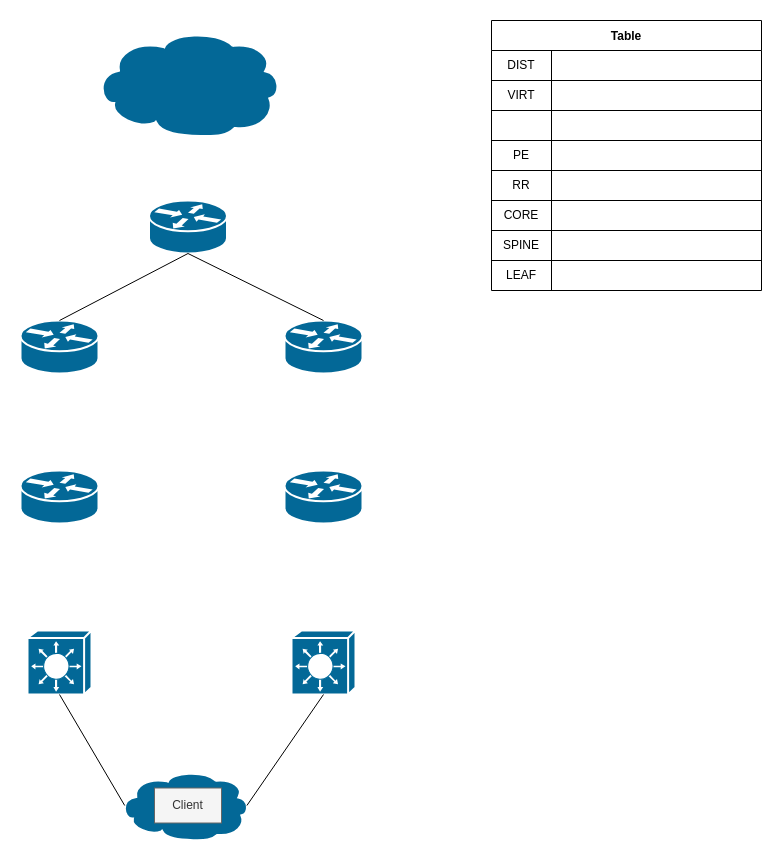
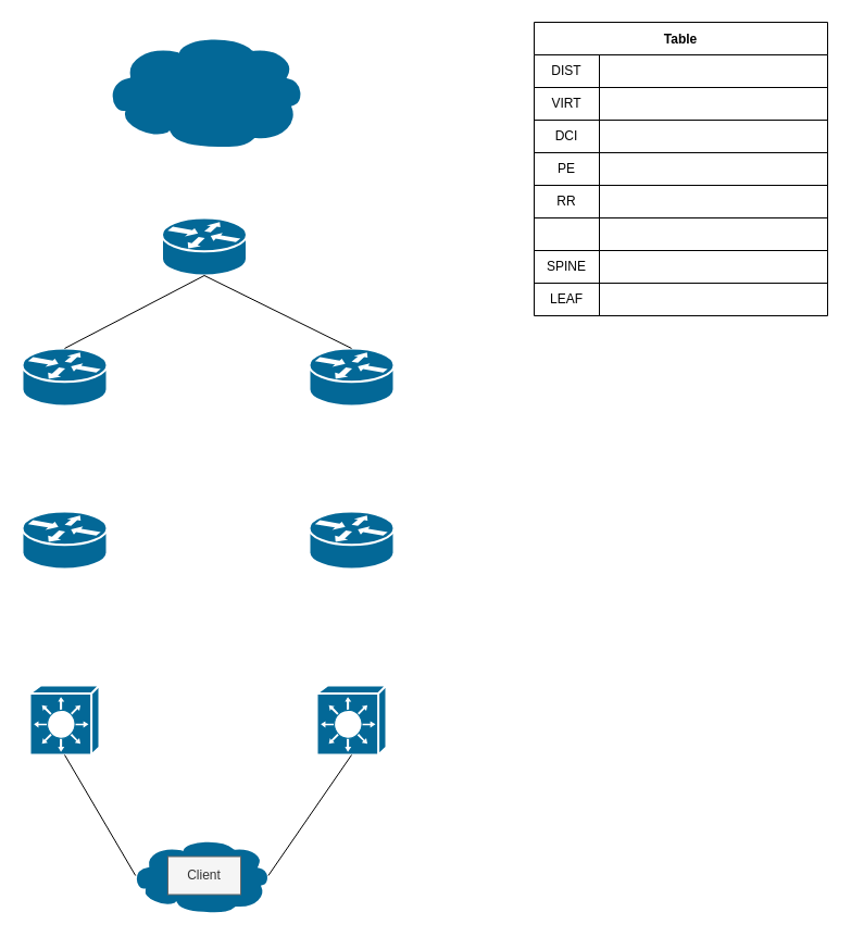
  <mxCell id="0" />
  <mxCell id="1" parent="0" />
  <mxCell id="2" value="" style="shape=mxgraph.cisco.switches.layer_3_switch;html=1;pointerEvents=1;dashed=0;fillColor=#036897;strokeColor=#ffffff;strokeWidth=2;verticalLabelPosition=bottom;verticalAlign=top;align=center;outlineConnect=0;" vertex="1" parent="1"><mxGeometry x="27" y="630" width="64" height="64" as="geometry" /></mxCell>
  <mxCell id="3" value="" style="shape=mxgraph.cisco.storage.cloud;html=1;pointerEvents=1;dashed=0;fillColor=#036897;strokeColor=#ffffff;strokeWidth=2;verticalLabelPosition=bottom;verticalAlign=top;align=center;outlineConnect=0;" vertex="1" parent="1"><mxGeometry x="94.5" y="30" width="186" height="106" as="geometry" /></mxCell>
  <mxCell id="4" value="" style="shape=mxgraph.cisco.switches.layer_3_switch;html=1;pointerEvents=1;dashed=0;fillColor=#036897;strokeColor=#ffffff;strokeWidth=2;verticalLabelPosition=bottom;verticalAlign=top;align=center;outlineConnect=0;" vertex="1" parent="1"><mxGeometry x="291" y="630" width="64" height="64" as="geometry" /></mxCell>
  <mxCell id="5" value="Table" style="shape=table;startSize=30;container=1;collapsible=0;childLayout=tableLayout;fixedRows=1;rowLines=0;fontStyle=1;align=center;rounded=0;" vertex="1" parent="1"><mxGeometry x="491" y="20" width="270" height="270" as="geometry" /></mxCell>
  <mxCell id="6" style="shape=partialRectangle;html=1;whiteSpace=wrap;collapsible=0;dropTarget=0;pointerEvents=0;fillColor=none;top=0;left=0;bottom=1;right=0;points=[[0,0.5],[1,0.5]];portConstraint=eastwest;" vertex="1" parent="5"><mxGeometry y="30" width="270" height="30" as="geometry" /></mxCell>
  <mxCell id="7" value="DIST" style="shape=partialRectangle;html=1;whiteSpace=wrap;connectable=0;fillColor=none;top=0;left=0;bottom=0;right=0;overflow=hidden;" vertex="1" parent="6"><mxGeometry width="60" height="30" as="geometry" /></mxCell>
  <mxCell id="8" style="shape=partialRectangle;html=1;whiteSpace=wrap;connectable=0;fillColor=none;top=0;left=0;bottom=0;right=0;align=left;spacingLeft=6;overflow=hidden;expand=1;" vertex="1" parent="6"><mxGeometry x="60" width="210" height="30" as="geometry" /></mxCell>
  <mxCell id="9" style="shape=partialRectangle;html=1;whiteSpace=wrap;collapsible=0;dropTarget=0;pointerEvents=0;fillColor=none;top=0;left=0;bottom=1;right=0;points=[[0,0.5],[1,0.5]];portConstraint=eastwest;" vertex="1" parent="5"><mxGeometry y="60" width="270" height="30" as="geometry" /></mxCell>
  <mxCell id="10" value="VIRT" style="shape=partialRectangle;html=1;whiteSpace=wrap;connectable=0;fillColor=none;top=0;left=0;bottom=0;right=0;overflow=hidden;" vertex="1" parent="9"><mxGeometry width="60" height="30" as="geometry" /></mxCell>
  <mxCell id="11" style="shape=partialRectangle;html=1;whiteSpace=wrap;connectable=0;fillColor=none;top=0;left=0;bottom=0;right=0;align=left;spacingLeft=6;overflow=hidden;expand=1;" vertex="1" parent="9"><mxGeometry x="60" width="210" height="30" as="geometry" /></mxCell>
  <mxCell id="12" value="" style="shape=partialRectangle;html=1;whiteSpace=wrap;collapsible=0;dropTarget=0;pointerEvents=0;fillColor=none;top=0;left=0;bottom=1;right=0;points=[[0,0.5],[1,0.5]];portConstraint=eastwest;" vertex="1" parent="5"><mxGeometry y="90" width="270" height="30" as="geometry" /></mxCell>
+ <mxCell id="13" value="DCI" style="shape=partialRectangle;html=1;whiteSpace=wrap;connectable=0;fillColor=none;top=0;left=0;bottom=0;right=0;overflow=hidden;" vertex="1" parent="12"><mxGeometry width="60" height="30" as="geometry" /></mxCell>
  <mxCell id="14" value="" style="shape=partialRectangle;html=1;whiteSpace=wrap;connectable=0;fillColor=none;top=0;left=0;bottom=0;right=0;align=left;spacingLeft=6;overflow=hidden;expand=1;" vertex="1" parent="12"><mxGeometry x="60" width="210" height="30" as="geometry" /></mxCell>
  <mxCell id="15" style="shape=partialRectangle;html=1;whiteSpace=wrap;collapsible=0;dropTarget=0;pointerEvents=0;fillColor=none;top=0;left=0;bottom=1;right=0;points=[[0,0.5],[1,0.5]];portConstraint=eastwest;" vertex="1" parent="5"><mxGeometry y="120" width="270" height="30" as="geometry" /></mxCell>
  <mxCell id="16" value="PE" style="shape=partialRectangle;html=1;whiteSpace=wrap;connectable=0;fillColor=none;top=0;left=0;bottom=0;right=0;overflow=hidden;" vertex="1" parent="15"><mxGeometry width="60" height="30" as="geometry" /></mxCell>
  <mxCell id="17" style="shape=partialRectangle;html=1;whiteSpace=wrap;connectable=0;fillColor=none;top=0;left=0;bottom=0;right=0;align=left;spacingLeft=6;overflow=hidden;" vertex="1" parent="15"><mxGeometry x="60" width="210" height="30" as="geometry" /></mxCell>
  <mxCell id="18" style="shape=partialRectangle;html=1;whiteSpace=wrap;collapsible=0;dropTarget=0;pointerEvents=0;fillColor=none;top=0;left=0;bottom=1;right=0;points=[[0,0.5],[1,0.5]];portConstraint=eastwest;" vertex="1" parent="5"><mxGeometry y="150" width="270" height="30" as="geometry" /></mxCell>
  <mxCell id="19" value="RR" style="shape=partialRectangle;html=1;whiteSpace=wrap;connectable=0;fillColor=none;top=0;left=0;bottom=0;right=0;overflow=hidden;" vertex="1" parent="18"><mxGeometry width="60" height="30" as="geometry" /></mxCell>
  <mxCell id="20" style="shape=partialRectangle;html=1;whiteSpace=wrap;connectable=0;fillColor=none;top=0;left=0;bottom=0;right=0;align=left;spacingLeft=6;overflow=hidden;" vertex="1" parent="18"><mxGeometry x="60" width="210" height="30" as="geometry" /></mxCell>
  <mxCell id="21" style="shape=partialRectangle;html=1;whiteSpace=wrap;collapsible=0;dropTarget=0;pointerEvents=0;fillColor=none;top=0;left=0;bottom=1;right=0;points=[[0,0.5],[1,0.5]];portConstraint=eastwest;" vertex="1" parent="5"><mxGeometry y="180" width="270" height="30" as="geometry" /></mxCell>
- <mxCell id="22" value="CORE" style="shape=partialRectangle;html=1;whiteSpace=wrap;connectable=0;fillColor=none;top=0;left=0;bottom=0;right=0;overflow=hidden;" vertex="1" parent="21"><mxGeometry width="60" height="30" as="geometry" /></mxCell>
  <mxCell id="23" style="shape=partialRectangle;html=1;whiteSpace=wrap;connectable=0;fillColor=none;top=0;left=0;bottom=0;right=0;align=left;spacingLeft=6;overflow=hidden;" vertex="1" parent="21"><mxGeometry x="60" width="210" height="30" as="geometry" /></mxCell>
  <mxCell id="24" style="shape=partialRectangle;html=1;whiteSpace=wrap;collapsible=0;dropTarget=0;pointerEvents=0;fillColor=none;top=0;left=0;bottom=1;right=0;points=[[0,0.5],[1,0.5]];portConstraint=eastwest;" vertex="1" parent="5"><mxGeometry y="210" width="270" height="30" as="geometry" /></mxCell>
  <mxCell id="25" value="SPINE" style="shape=partialRectangle;html=1;whiteSpace=wrap;connectable=0;fillColor=none;top=0;left=0;bottom=0;right=0;overflow=hidden;" vertex="1" parent="24"><mxGeometry width="60" height="30" as="geometry" /></mxCell>
  <mxCell id="26" style="shape=partialRectangle;html=1;whiteSpace=wrap;connectable=0;fillColor=none;top=0;left=0;bottom=0;right=0;align=left;spacingLeft=6;overflow=hidden;" vertex="1" parent="24"><mxGeometry x="60" width="210" height="30" as="geometry" /></mxCell>
  <mxCell id="27" value="" style="shape=partialRectangle;html=1;whiteSpace=wrap;collapsible=0;dropTarget=0;pointerEvents=0;fillColor=none;top=0;left=0;bottom=0;right=0;points=[[0,0.5],[1,0.5]];portConstraint=eastwest;" vertex="1" parent="5"><mxGeometry y="240" width="270" height="30" as="geometry" /></mxCell>
  <mxCell id="28" value="LEAF" style="shape=partialRectangle;html=1;whiteSpace=wrap;connectable=0;fillColor=none;top=0;left=0;bottom=0;right=0;overflow=hidden;" vertex="1" parent="27"><mxGeometry width="60" height="30" as="geometry" /></mxCell>
  <mxCell id="29" value="" style="shape=partialRectangle;html=1;whiteSpace=wrap;connectable=0;fillColor=none;top=0;left=0;bottom=0;right=0;align=left;spacingLeft=6;overflow=hidden;" vertex="1" parent="27"><mxGeometry x="60" width="210" height="30" as="geometry" /></mxCell>
  <mxCell id="30" value="" style="shape=mxgraph.cisco.storage.cloud;html=1;pointerEvents=1;dashed=0;fillColor=#036897;strokeColor=#ffffff;strokeWidth=2;verticalLabelPosition=bottom;verticalAlign=top;align=center;outlineConnect=0;" vertex="1" parent="1"><mxGeometry x="119" y="770" width="130" height="70" as="geometry" /></mxCell>
  <mxCell id="31" value="Client" style="text;html=1;align=center;verticalAlign=middle;whiteSpace=wrap;rounded=0;fillColor=#f5f5f5;strokeColor=#666666;fontColor=#333333;" vertex="1" parent="1"><mxGeometry x="154" y="787.5" width="67" height="35" as="geometry" /></mxCell>
  <mxCell id="32" value="" style="endArrow=none;html=1;exitX=0.04;exitY=0.5;exitDx=0;exitDy=0;exitPerimeter=0;entryX=0.5;entryY=1;entryDx=0;entryDy=0;entryPerimeter=0;" edge="1" parent="1" source="30" target="2"><mxGeometry width="50" height="50" relative="1" as="geometry"><mxPoint x="261" y="550" as="sourcePoint" /><mxPoint x="311" y="500" as="targetPoint" /></mxGeometry></mxCell>
  <mxCell id="33" value="" style="endArrow=none;html=1;exitX=0.98;exitY=0.5;exitDx=0;exitDy=0;exitPerimeter=0;entryX=0.5;entryY=1;entryDx=0;entryDy=0;entryPerimeter=0;" edge="1" parent="1" source="30" target="4"><mxGeometry width="50" height="50" relative="1" as="geometry"><mxPoint x="134.2" y="815" as="sourcePoint" /><mxPoint x="69" y="704" as="targetPoint" /></mxGeometry></mxCell>
  <mxCell id="34" value="" style="shape=mxgraph.cisco.routers.router;html=1;pointerEvents=1;dashed=0;fillColor=#036897;strokeColor=#ffffff;strokeWidth=2;verticalLabelPosition=bottom;verticalAlign=top;align=center;outlineConnect=0;rounded=0;" vertex="1" parent="1"><mxGeometry x="20" y="470" width="78" height="53" as="geometry" /></mxCell>
  <mxCell id="35" value="" style="shape=mxgraph.cisco.routers.router;html=1;pointerEvents=1;dashed=0;fillColor=#036897;strokeColor=#ffffff;strokeWidth=2;verticalLabelPosition=bottom;verticalAlign=top;align=center;outlineConnect=0;rounded=0;" vertex="1" parent="1"><mxGeometry x="284" y="470" width="78" height="53" as="geometry" /></mxCell>
  <mxCell id="36" value="" style="shape=mxgraph.cisco.routers.router;html=1;pointerEvents=1;dashed=0;fillColor=#036897;strokeColor=#ffffff;strokeWidth=2;verticalLabelPosition=bottom;verticalAlign=top;align=center;outlineConnect=0;rounded=0;" vertex="1" parent="1"><mxGeometry x="20" y="320" width="78" height="53" as="geometry" /></mxCell>
  <mxCell id="37" value="" style="shape=mxgraph.cisco.routers.router;html=1;pointerEvents=1;dashed=0;fillColor=#036897;strokeColor=#ffffff;strokeWidth=2;verticalLabelPosition=bottom;verticalAlign=top;align=center;outlineConnect=0;rounded=0;" vertex="1" parent="1"><mxGeometry x="284" y="320" width="78" height="53" as="geometry" /></mxCell>
  <mxCell id="38" value="" style="shape=mxgraph.cisco.routers.router;html=1;pointerEvents=1;dashed=0;fillColor=#036897;strokeColor=#ffffff;strokeWidth=2;verticalLabelPosition=bottom;verticalAlign=top;align=center;outlineConnect=0;rounded=0;" vertex="1" parent="1"><mxGeometry x="148.5" y="200" width="78" height="53" as="geometry" /></mxCell>
  <mxCell id="39" value="" style="endArrow=none;html=1;entryX=0.5;entryY=1;entryDx=0;entryDy=0;entryPerimeter=0;exitX=0.5;exitY=0;exitDx=0;exitDy=0;exitPerimeter=0;" edge="1" parent="1" source="36" target="38"><mxGeometry width="50" height="50" relative="1" as="geometry"><mxPoint x="321" y="520" as="sourcePoint" /><mxPoint x="371" y="470" as="targetPoint" /></mxGeometry></mxCell>
  <mxCell id="40" value="" style="endArrow=none;html=1;entryX=0.5;entryY=1;entryDx=0;entryDy=0;entryPerimeter=0;exitX=0.5;exitY=0;exitDx=0;exitDy=0;exitPerimeter=0;" edge="1" parent="1" source="37" target="38"><mxGeometry width="50" height="50" relative="1" as="geometry"><mxPoint x="69" y="330" as="sourcePoint" /><mxPoint x="197.5" y="263" as="targetPoint" /></mxGeometry></mxCell>
